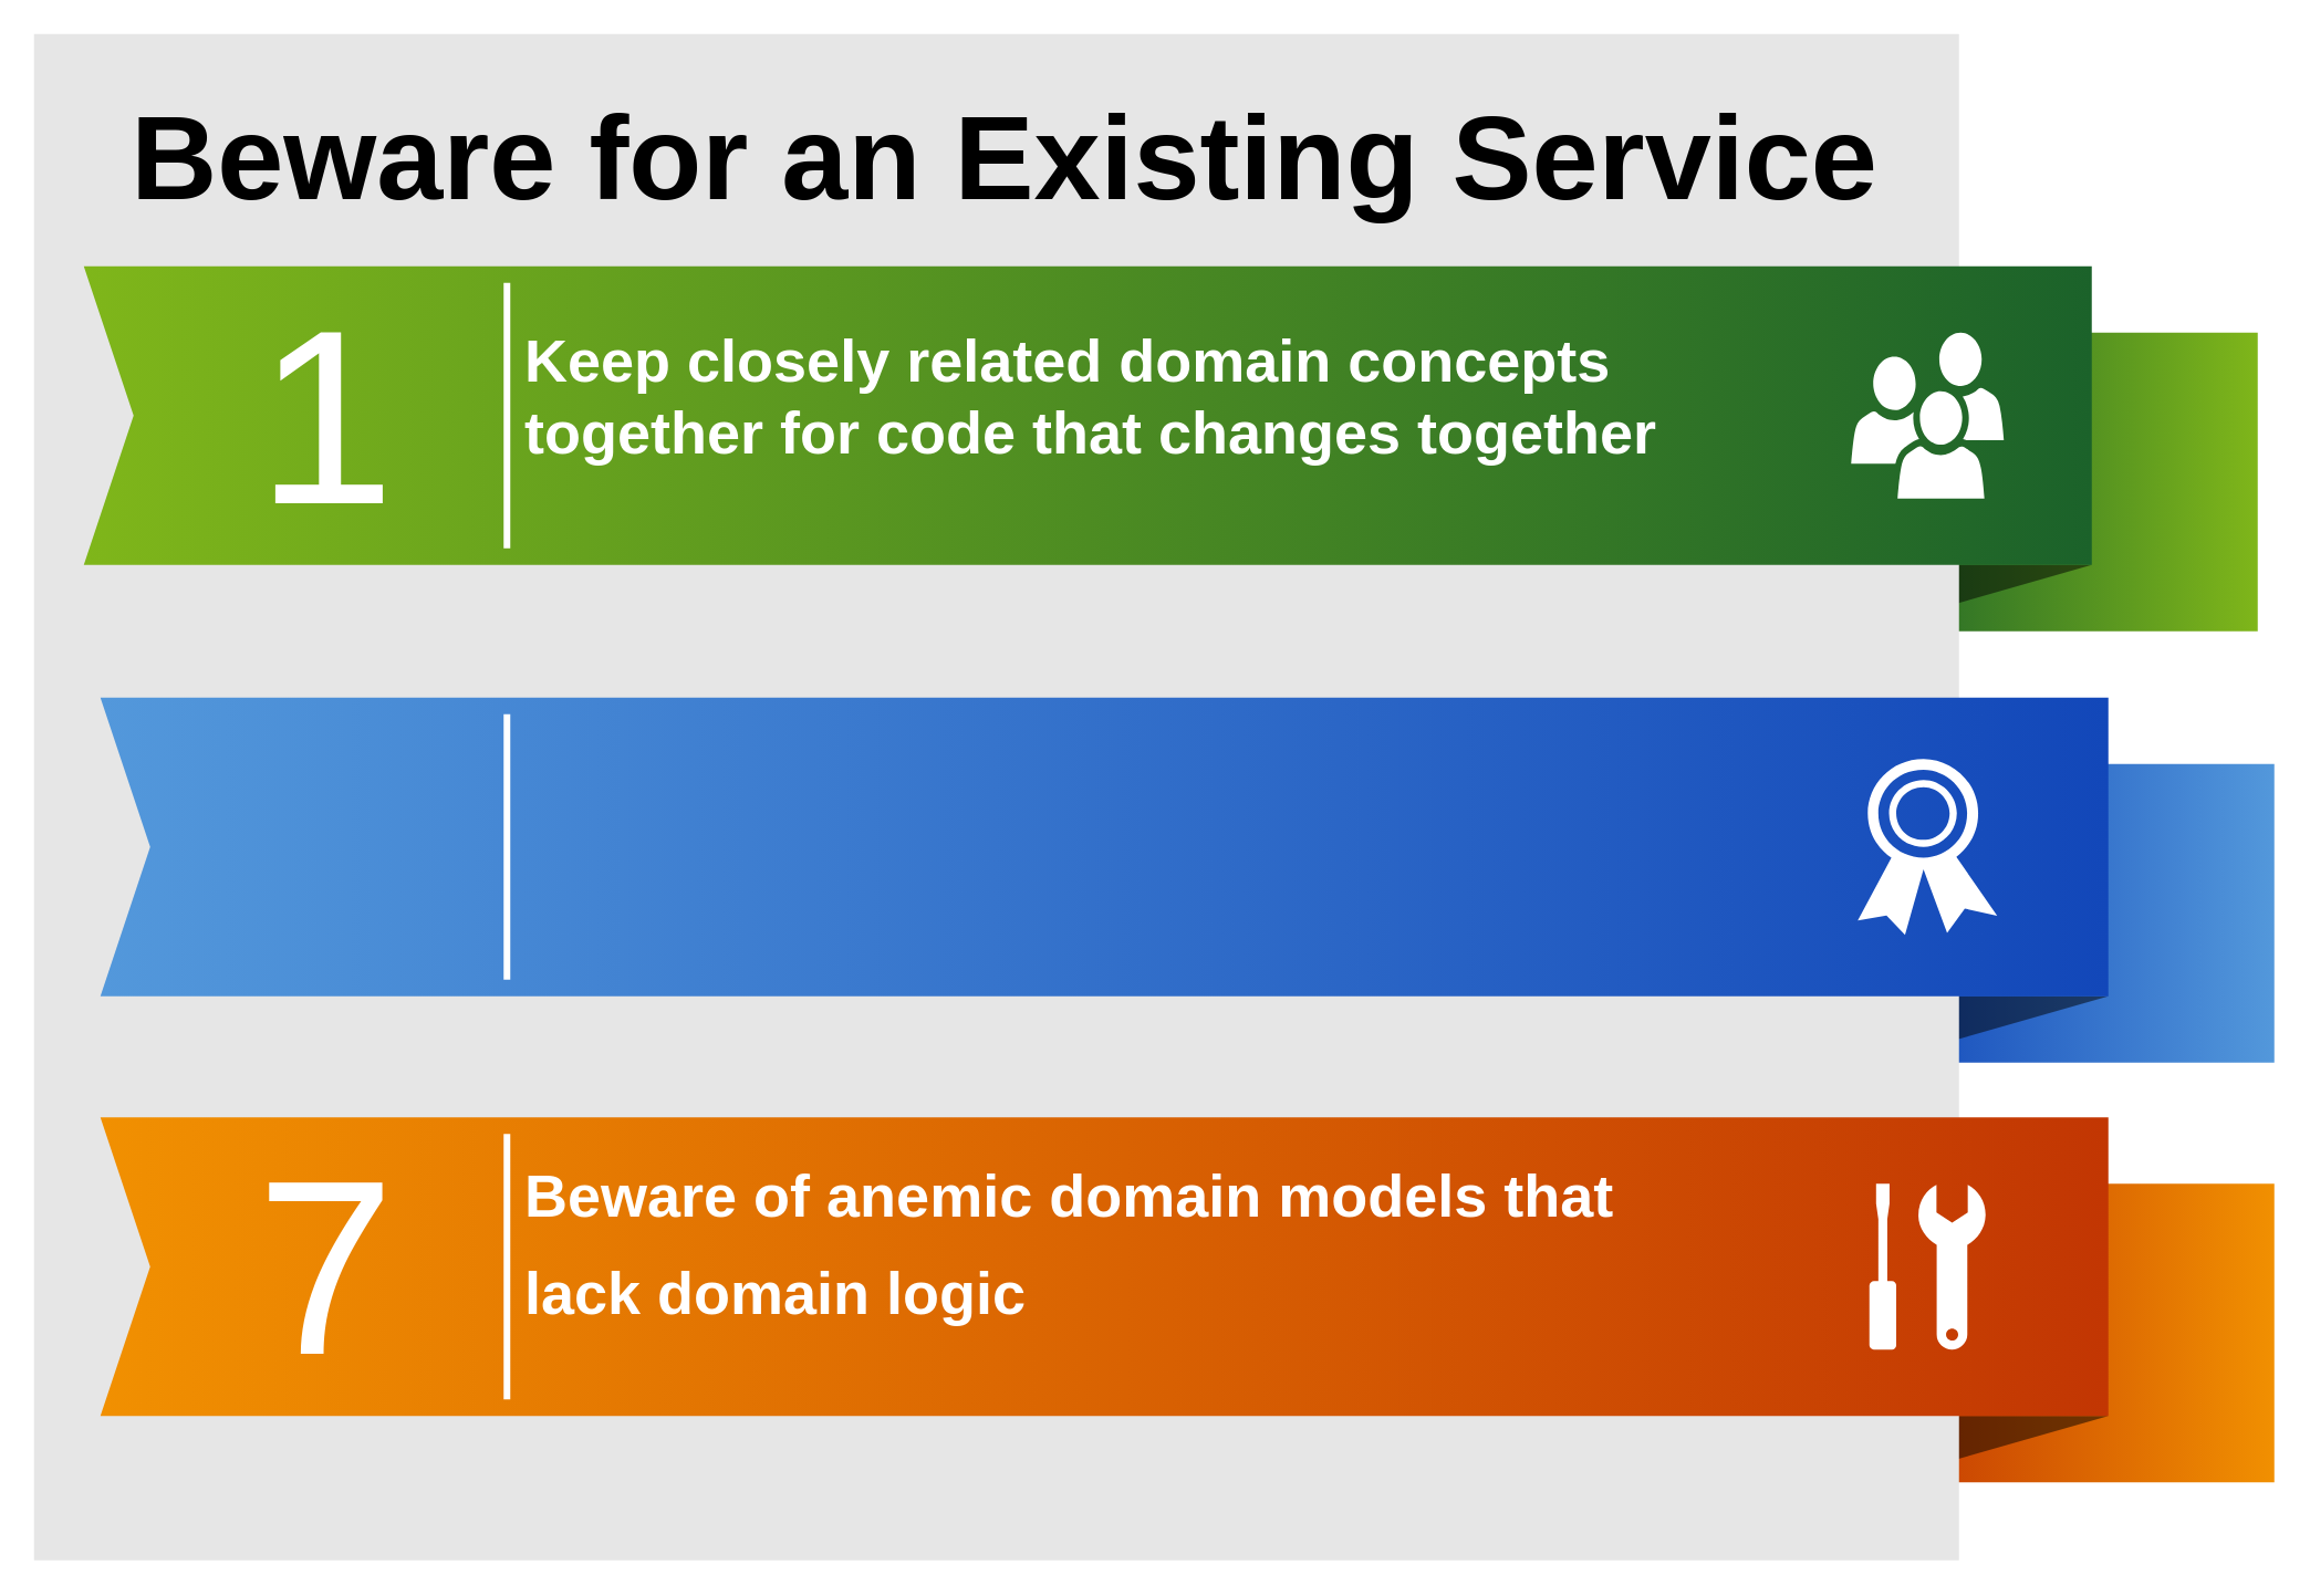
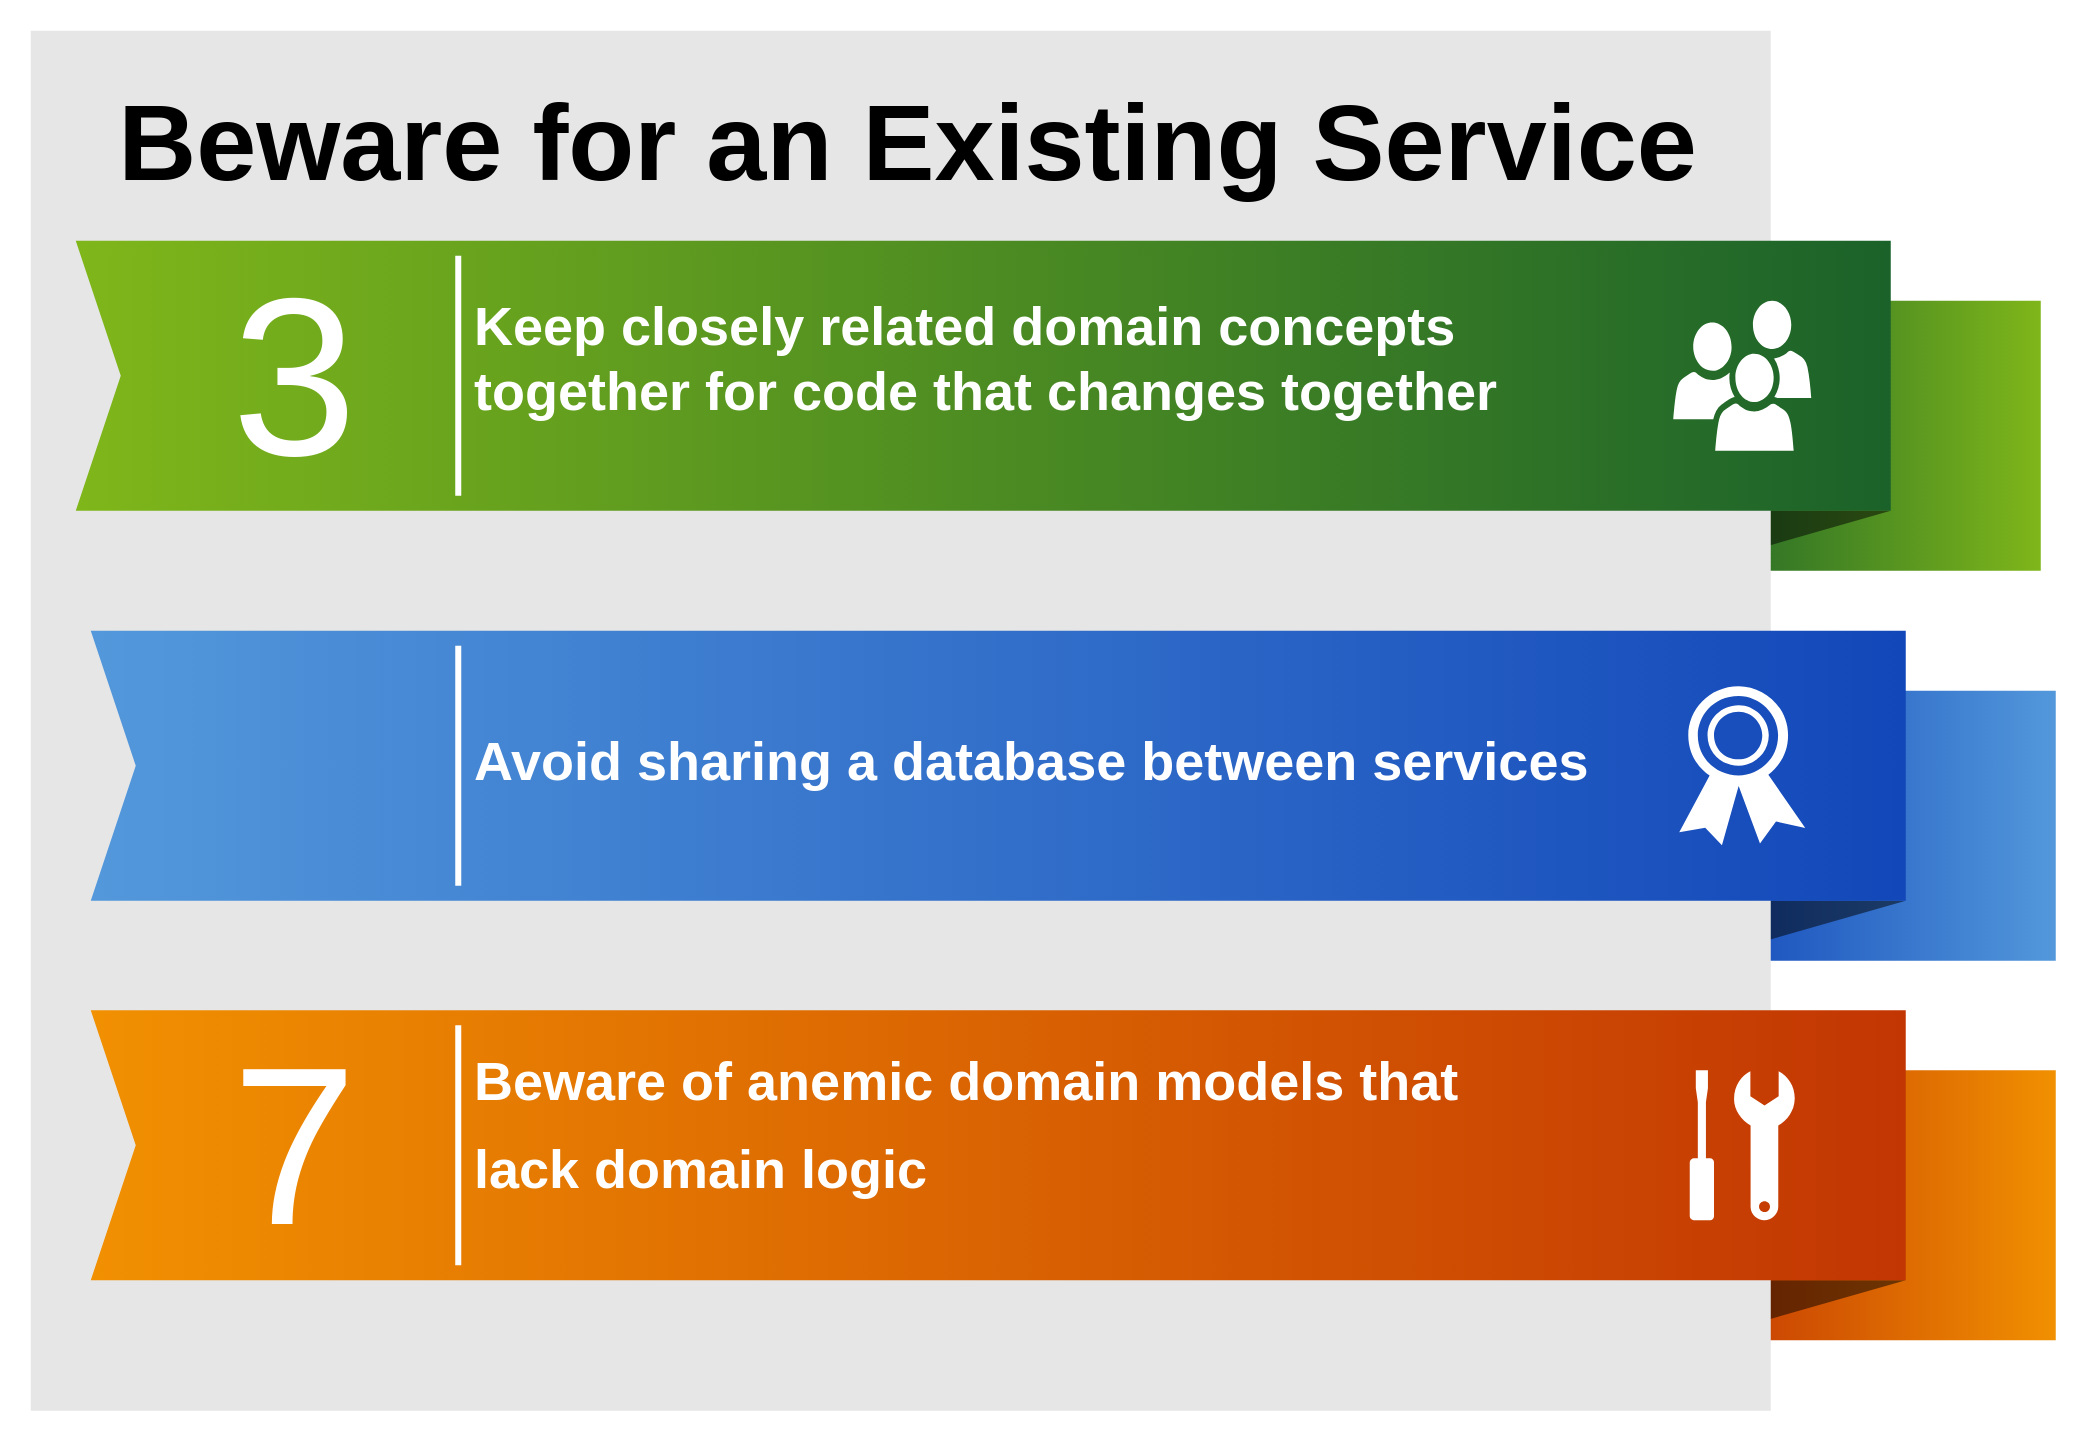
  <mxCell id="0" style=";html=1;" />
  <mxCell id="1" style=";html=1;" parent="0" />
  <mxCell id="2" value="" style="whiteSpace=wrap;html=1;rounded=0;shadow=0;dashed=0;strokeWidth=1;fontFamily=Tahoma;fontSize=10;fontColor=#FFFFFF;strokeColor=none;fillColor=#7FB61A;gradientColor=#1B622A;gradientDirection=west;" parent="1" vertex="1"><mxGeometry x="1120" y="200" width="240" height="180" as="geometry" /></mxCell>
  <mxCell id="3" value="" style="verticalLabelPosition=bottom;verticalAlign=top;html=1;strokeWidth=1;shape=mxgraph.basic.orthogonal_triangle;rounded=0;shadow=0;dashed=0;fontFamily=Tahoma;fontSize=10;fontColor=#FFFFFF;flipV=1;fillColor=#000000;strokeColor=none;opacity=50;" parent="1" vertex="1"><mxGeometry x="1120" y="340" width="140" height="40" as="geometry" /></mxCell>
  <mxCell id="4" value="" style="whiteSpace=wrap;html=1;rounded=0;shadow=0;dashed=0;strokeWidth=1;fontFamily=Tahoma;fontSize=10;fontColor=#FFFFFF;strokeColor=none;fillColor=#5398DB;gradientColor=#1247B9;gradientDirection=west;" parent="1" vertex="1"><mxGeometry x="1130" y="460" width="240" height="180" as="geometry" /></mxCell>
  <mxCell id="5" value="" style="verticalLabelPosition=bottom;verticalAlign=top;html=1;strokeWidth=1;shape=mxgraph.basic.orthogonal_triangle;rounded=0;shadow=0;dashed=0;fontFamily=Tahoma;fontSize=10;fontColor=#FFFFFF;flipV=1;fillColor=#000000;strokeColor=none;opacity=50;" parent="1" vertex="1"><mxGeometry x="1130" y="600" width="140" height="40" as="geometry" /></mxCell>
  <mxCell id="6" value="" style="whiteSpace=wrap;html=1;rounded=0;shadow=0;dashed=0;strokeWidth=1;fontFamily=Tahoma;fontSize=10;fontColor=#FFFFFF;strokeColor=none;fillColor=#F19001;gradientColor=#C23603;gradientDirection=west;" parent="1" vertex="1"><mxGeometry x="1130" y="713" width="240" height="180" as="geometry" /></mxCell>
  <mxCell id="7" value="" style="verticalLabelPosition=bottom;verticalAlign=top;html=1;strokeWidth=1;shape=mxgraph.basic.orthogonal_triangle;rounded=0;shadow=0;dashed=0;fontFamily=Tahoma;fontSize=10;fontColor=#FFFFFF;flipV=1;fillColor=#000000;strokeColor=none;opacity=50;" parent="1" vertex="1"><mxGeometry x="1130" y="853" width="140" height="40" as="geometry" /></mxCell>
  <mxCell id="8" value="" style="whiteSpace=wrap;html=1;rounded=0;shadow=0;dashed=0;strokeWidth=1;fillColor=#E6E6E6;fontFamily=Verdana;fontSize=70;strokeColor=none;verticalAlign=top;spacingTop=10;" parent="1" vertex="1"><mxGeometry x="20" y="20" width="1160" height="920" as="geometry" /></mxCell>
  <mxCell id="9" value="" style="html=1;shadow=0;dashed=0;align=center;verticalAlign=middle;shape=mxgraph.arrows2.arrow;dy=0;dx=0;notch=30;rounded=0;strokeColor=none;strokeWidth=1;fillColor=#7FB61A;fontFamily=Tahoma;fontSize=10;fontColor=#FFFFFF;gradientColor=#1B622A;gradientDirection=east;" parent="1" vertex="1"><mxGeometry x="50" y="160" width="1210" height="180" as="geometry" /></mxCell>
  <mxCell id="10" value="" style="html=1;shadow=0;dashed=0;align=center;verticalAlign=middle;shape=mxgraph.arrows2.arrow;dy=0;dx=0;notch=30;rounded=0;strokeColor=none;strokeWidth=1;fillColor=#5398DB;fontFamily=Tahoma;fontSize=10;fontColor=#FFFFFF;gradientColor=#1247B9;gradientDirection=east;" parent="1" vertex="1"><mxGeometry x="60" y="420" width="1210" height="180" as="geometry" /></mxCell>
  <mxCell id="11" value="" style="html=1;shadow=0;dashed=0;align=center;verticalAlign=middle;shape=mxgraph.arrows2.arrow;dy=0;dx=0;notch=30;rounded=0;strokeColor=none;strokeWidth=1;fillColor=#F19001;fontFamily=Tahoma;fontSize=10;fontColor=#FFFFFF;gradientColor=#C23603;gradientDirection=east;" parent="1" vertex="1"><mxGeometry x="60" y="673" width="1210" height="180" as="geometry" /></mxCell>
- <mxCell id="12" value="1" style="text;html=1;strokeColor=none;fillColor=none;align=right;verticalAlign=middle;whiteSpace=wrap;rounded=0;shadow=0;dashed=0;fontFamily=Helvetica;fontSize=150;fontColor=#FFFFFF;" parent="1" vertex="1"><mxGeometry x="80" y="160" width="160" height="180" as="geometry" /></mxCell>
+ <mxCell id="12" value="3" style="text;html=1;strokeColor=none;fillColor=none;align=right;verticalAlign=middle;whiteSpace=wrap;rounded=0;shadow=0;dashed=0;fontFamily=Helvetica;fontSize=150;fontColor=#FFFFFF;" parent="1" vertex="1"><mxGeometry x="80" y="160" width="160" height="180" as="geometry" /></mxCell>
  <mxCell id="13" value="7" style="text;html=1;strokeColor=none;fillColor=none;align=right;verticalAlign=middle;whiteSpace=wrap;rounded=0;shadow=0;dashed=0;fontFamily=Helvetica;fontSize=150;fontColor=#FFFFFF;" parent="1" vertex="1"><mxGeometry x="90" y="673" width="150" height="180" as="geometry" /></mxCell>
  <mxCell id="14" value="" style="line;strokeWidth=4;direction=south;html=1;rounded=0;shadow=0;dashed=0;fillColor=none;gradientColor=#AD0002;fontFamily=Helvetica;fontSize=150;fontColor=#FFFFFF;align=right;strokeColor=#FFFFFF;" parent="1" vertex="1"><mxGeometry x="300" y="170" width="10" height="160" as="geometry" /></mxCell>
  <mxCell id="15" value="" style="line;strokeWidth=4;direction=south;html=1;rounded=0;shadow=0;dashed=0;fillColor=none;gradientColor=#AD0002;fontFamily=Helvetica;fontSize=150;fontColor=#FFFFFF;align=right;strokeColor=#FFFFFF;" parent="1" vertex="1"><mxGeometry x="300" y="430" width="10" height="160" as="geometry" /></mxCell>
  <mxCell id="16" value="" style="line;strokeWidth=4;direction=south;html=1;rounded=0;shadow=0;dashed=0;fillColor=none;gradientColor=#AD0002;fontFamily=Helvetica;fontSize=150;fontColor=#FFFFFF;align=right;strokeColor=#FFFFFF;" parent="1" vertex="1"><mxGeometry x="300" y="683" width="10" height="160" as="geometry" /></mxCell>
  <mxCell id="17" value="&lt;h1&gt;&lt;div&gt;&lt;font style=&quot;font-size: 36px;&quot;&gt;Keep closely related domain concepts together for code that changes together&lt;/font&gt;&lt;br&gt;&lt;/div&gt;&lt;/h1&gt;" style="text;html=1;strokeColor=none;fillColor=none;spacing=5;spacingTop=-20;whiteSpace=wrap;overflow=hidden;rounded=0;shadow=0;dashed=0;fontFamily=Helvetica;fontSize=12;fontColor=#FFFFFF;align=left;" parent="1" vertex="1"><mxGeometry x="311" y="190" width="789" height="130" as="geometry" /></mxCell>
+ <mxCell id="18" value="&lt;h1&gt;&lt;font style=&quot;font-size: 36px;&quot;&gt;Avoid sharing a database between services&amp;nbsp;&lt;/font&gt;&lt;/h1&gt;" style="text;html=1;strokeColor=none;fillColor=none;spacing=5;spacingTop=-20;whiteSpace=wrap;overflow=hidden;rounded=0;shadow=0;dashed=0;fontFamily=Helvetica;fontSize=12;fontColor=#FFFFFF;align=left;" parent="1" vertex="1"><mxGeometry x="311" y="480" width="799" height="100" as="geometry" /></mxCell>
  <mxCell id="19" value="&lt;h1 style=&quot;border-color: var(--border-color);&quot;&gt;&lt;font style=&quot;border-color: var(--border-color); font-size: 36px;&quot;&gt;Beware of anemic domain models that&amp;nbsp;&lt;/font&gt;&lt;/h1&gt;&lt;h1 style=&quot;border-color: var(--border-color);&quot;&gt;&lt;font style=&quot;border-color: var(--border-color); font-size: 36px;&quot;&gt;lack domain logic&lt;/font&gt;&lt;/h1&gt;" style="text;html=1;strokeColor=none;fillColor=none;spacing=5;spacingTop=-20;whiteSpace=wrap;overflow=hidden;rounded=0;shadow=0;dashed=0;fontFamily=Helvetica;fontSize=12;fontColor=#FFFFFF;align=left;" parent="1" vertex="1"><mxGeometry x="311" y="693" width="809" height="140" as="geometry" /></mxCell>
  <mxCell id="20" value="" style="shadow=0;dashed=0;html=1;strokeColor=none;fillColor=#FFFFFF;labelPosition=center;verticalLabelPosition=bottom;verticalAlign=top;shape=mxgraph.office.users.users;rounded=0;fontFamily=Helvetica;fontSize=12;fontColor=#FFFFFF;align=left;" parent="1" vertex="1"><mxGeometry x="1115" y="200" width="92" height="100" as="geometry" /></mxCell>
  <mxCell id="21" value="" style="shadow=0;dashed=0;html=1;strokeColor=none;fillColor=#FFFFFF;labelPosition=center;verticalLabelPosition=bottom;verticalAlign=top;shape=mxgraph.office.security.token;rounded=0;fontFamily=Helvetica;fontSize=12;fontColor=#FFFFFF;align=left;" parent="1" vertex="1"><mxGeometry x="1119" y="457" width="84" height="106" as="geometry" /></mxCell>
  <mxCell id="22" value="" style="shadow=0;dashed=0;html=1;strokeColor=none;fillColor=#FFFFFF;labelPosition=center;verticalLabelPosition=bottom;verticalAlign=top;shape=mxgraph.office.concepts.maintenance;rounded=0;fontFamily=Helvetica;fontSize=12;fontColor=#FFFFFF;align=left;" parent="1" vertex="1"><mxGeometry x="1126" y="713" width="70" height="100" as="geometry" /></mxCell>
  <mxCell id="23" value="&lt;p class=&quot;graf graf--p&quot;&gt;&lt;strong class=&quot;markup--strong markup--p-strong&quot;&gt;&lt;font style=&quot;font-size: 72px;&quot;&gt;Beware for an Existing Service&lt;/font&gt;&lt;/strong&gt;&lt;/p&gt;" style="text;html=1;strokeColor=none;fillColor=none;align=center;verticalAlign=middle;whiteSpace=wrap;rounded=0;" parent="1" vertex="1"><mxGeometry x="55" y="60" width="1100" height="70" as="geometry" /></mxCell>
